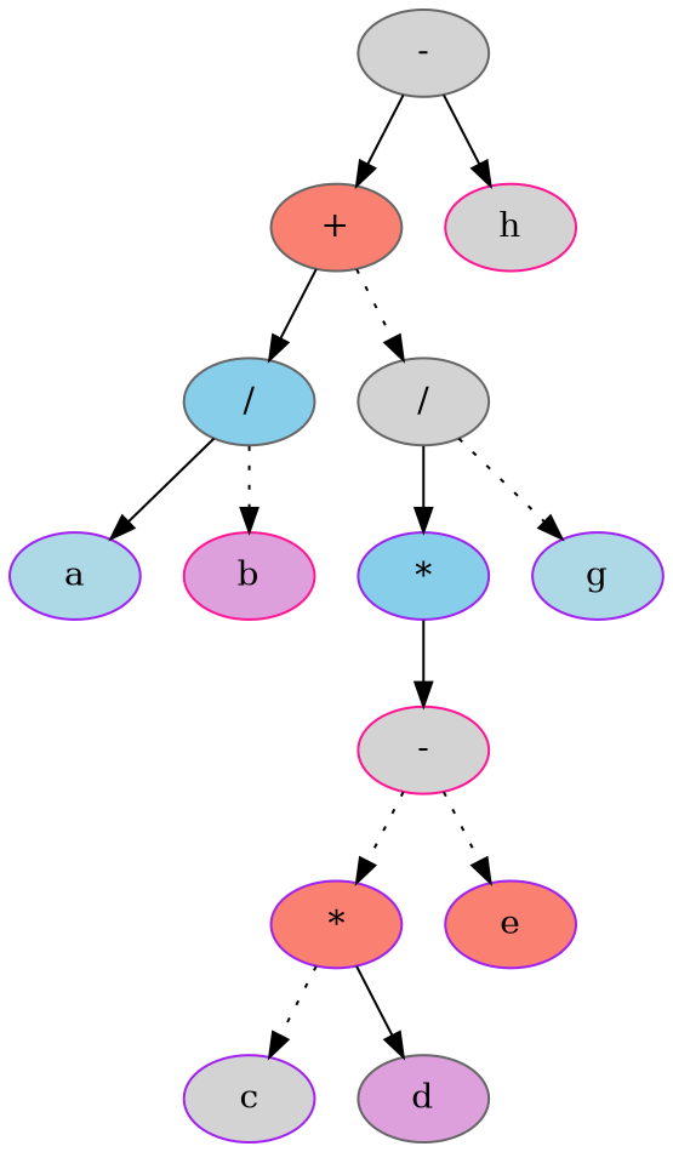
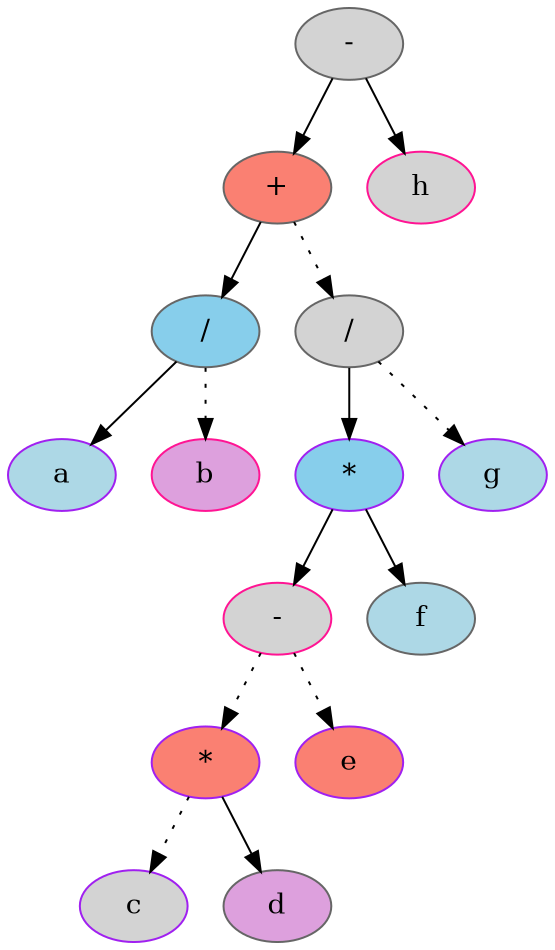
  digraph {
    node [color=gray40 fillcolor=lightgrey style=filled]
    edge [style=solid]
    n1 [label="-"]
    n2 [fillcolor=salmon label="+"]
    n3 [color=deeppink label=h]
    n4 [fillcolor=skyblue label="/"]
    n5 [label="/"]
    n6 [color=purple fillcolor=lightblue label=a]
    n7 [color=deeppink fillcolor=plum label=b]
    n8 [color=purple fillcolor=skyblue label="*"]
    n9 [color=purple fillcolor=lightblue label=g]
    n10 [color=deeppink label="-"]
+   n11 [fillcolor=lightblue label=f]
    n12 [color=purple fillcolor=salmon label="*"]
    n13 [color=purple fillcolor=salmon label=e]
    n14 [color=purple label=c]
    n15 [fillcolor=plum label=d]
    n1 -> n2
    n1 -> n3
    n2 -> n4
    n2 -> n5 [style=dotted]
    n4 -> n6
    n4 -> n7 [style=dotted]
    n5 -> n8
    n5 -> n9 [style=dotted]
    n8 -> n10
+   n8 -> n11
    n10 -> n12 [style=dotted]
    n10 -> n13 [style=dotted]
    n12 -> n14 [style=dotted]
    n12 -> n15
  }
